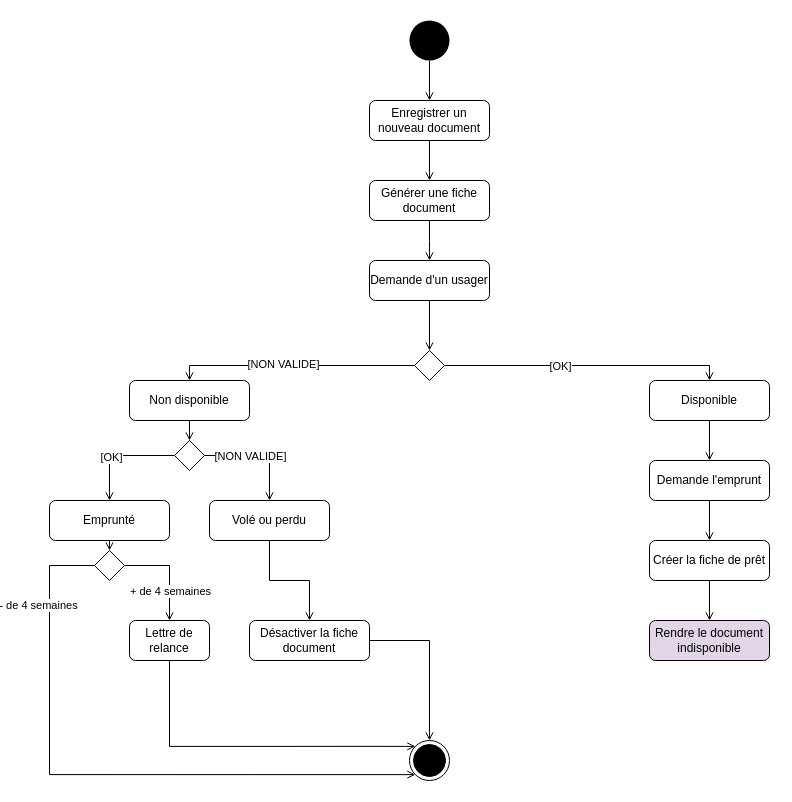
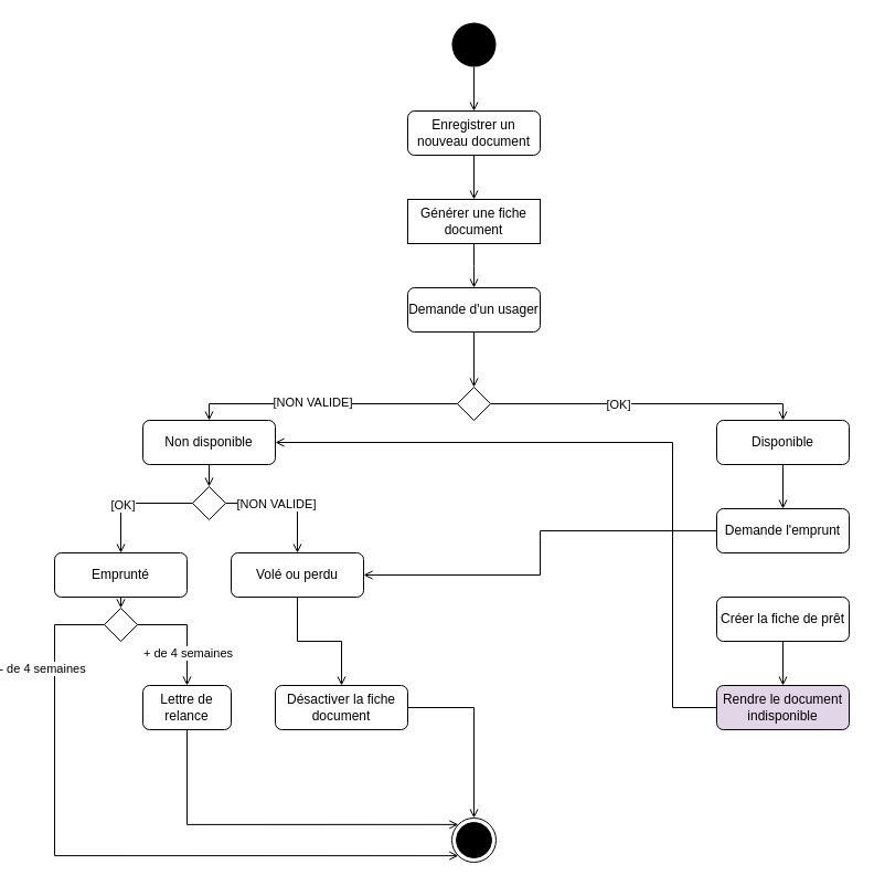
  <mxCell id="0" />
  <mxCell id="1" parent="0" />
  <mxCell id="2" value="" style="edgeStyle=orthogonalEdgeStyle;rounded=0;orthogonalLoop=1;jettySize=auto;html=1;endArrow=open;endFill=0;" edge="1" parent="1" source="3" target="5"><mxGeometry relative="1" as="geometry" /></mxCell>
  <mxCell id="3" value="" style="ellipse;fillColor=#000000;strokeColor=none;" vertex="1" parent="1"><mxGeometry x="380" width="40" height="40" as="geometry" y="20" /></mxCell>
  <mxCell id="4" value="" style="edgeStyle=orthogonalEdgeStyle;rounded=0;orthogonalLoop=1;jettySize=auto;html=1;endArrow=open;endFill=0;" edge="1" parent="1" source="5" target="7"><mxGeometry relative="1" as="geometry" /></mxCell>
  <mxCell id="5" value="Enregistrer un nouveau document" style="rounded=1;whiteSpace=wrap;html=1;" vertex="1" parent="1"><mxGeometry x="340" y="100" width="120" height="40" as="geometry" /></mxCell>
  <mxCell id="6" value="" style="edgeStyle=orthogonalEdgeStyle;rounded=0;orthogonalLoop=1;jettySize=auto;html=1;endArrow=open;endFill=0;" edge="1" parent="1" source="7"><mxGeometry relative="1" as="geometry"><mxPoint x="400" y="260" as="targetPoint" /></mxGeometry></mxCell>
- <mxCell id="7" value="Générer une fiche document" style="rounded=1;whiteSpace=wrap;html=1;" vertex="1" parent="1"><mxGeometry x="340" y="180" width="120" height="40" as="geometry" /></mxCell>
+ <mxCell id="7" value="Générer une fiche document" style="whiteSpace=wrap;html=1;rounded=0;" vertex="1" parent="1"><mxGeometry x="340" y="180" width="120" height="40" as="geometry" /></mxCell>
  <mxCell id="8" value="" style="edgeStyle=orthogonalEdgeStyle;rounded=0;orthogonalLoop=1;jettySize=auto;html=1;startArrow=none;startFill=0;endArrow=open;endFill=0;strokeColor=#000000;" edge="1" parent="1" source="9" target="14"><mxGeometry relative="1" as="geometry" /></mxCell>
  <mxCell id="9" value="Demande d'un usager" style="rounded=1;whiteSpace=wrap;html=1;" vertex="1" parent="1"><mxGeometry x="340" y="260" width="120" height="40" as="geometry" /></mxCell>
  <mxCell id="10" style="edgeStyle=orthogonalEdgeStyle;rounded=0;orthogonalLoop=1;jettySize=auto;html=1;exitX=0;exitY=0.5;exitDx=0;exitDy=0;entryX=0.5;entryY=0;entryDx=0;entryDy=0;startArrow=none;startFill=0;endArrow=open;endFill=0;strokeColor=#000000;" edge="1" parent="1" source="14" target="18"><mxGeometry relative="1" as="geometry"><Array as="points"><mxPoint x="160" y="365" /></Array></mxGeometry></mxCell>
  <mxCell id="11" value="[NON VALIDE]" style="edgeLabel;html=1;align=center;verticalAlign=middle;resizable=0;points=[];" vertex="1" connectable="0" parent="10"><mxGeometry x="0.098" y="-2" relative="1" as="geometry"><mxPoint as="offset" /></mxGeometry></mxCell>
  <mxCell id="12" style="edgeStyle=orthogonalEdgeStyle;rounded=0;orthogonalLoop=1;jettySize=auto;html=1;exitX=1;exitY=0.5;exitDx=0;exitDy=0;entryX=0.5;entryY=0;entryDx=0;entryDy=0;startArrow=none;startFill=0;endArrow=open;endFill=0;strokeColor=#000000;" edge="1" parent="1" source="14" target="16"><mxGeometry relative="1" as="geometry"><Array as="points"><mxPoint x="680" y="365" /></Array></mxGeometry></mxCell>
  <mxCell id="13" value="[OK]" style="edgeLabel;html=1;align=center;verticalAlign=middle;resizable=0;points=[];" vertex="1" connectable="0" parent="12"><mxGeometry x="-0.177" relative="1" as="geometry"><mxPoint as="offset" /></mxGeometry></mxCell>
  <mxCell id="14" value="" style="rhombus;strokeColor=#000000;strokeWidth=1;" vertex="1" parent="1"><mxGeometry x="385" y="350" width="30" height="30" as="geometry" /></mxCell>
  <mxCell id="15" value="" style="edgeStyle=orthogonalEdgeStyle;rounded=0;orthogonalLoop=1;jettySize=auto;html=1;startArrow=none;startFill=0;endArrow=open;endFill=0;strokeColor=#000000;entryX=0.5;entryY=0;entryDx=0;entryDy=0;" edge="1" parent="1" source="16" target="43"><mxGeometry relative="1" as="geometry" /></mxCell>
  <mxCell id="16" value="Disponible" style="rounded=1;whiteSpace=wrap;html=1;" vertex="1" parent="1"><mxGeometry x="620" y="380" width="120" height="40" as="geometry" /></mxCell>
  <mxCell id="17" style="edgeStyle=orthogonalEdgeStyle;rounded=0;orthogonalLoop=1;jettySize=auto;html=1;exitX=0.5;exitY=1;exitDx=0;exitDy=0;entryX=0.5;entryY=0;entryDx=0;entryDy=0;startArrow=none;startFill=0;endArrow=open;endFill=0;strokeColor=#000000;" edge="1" parent="1" source="18" target="27"><mxGeometry relative="1" as="geometry" /></mxCell>
  <mxCell id="18" value="Non disponible" style="rounded=1;whiteSpace=wrap;html=1;" vertex="1" parent="1"><mxGeometry x="100" y="380" width="120" height="40" as="geometry" /></mxCell>
  <mxCell id="19" style="edgeStyle=orthogonalEdgeStyle;rounded=0;orthogonalLoop=1;jettySize=auto;html=1;exitX=0.5;exitY=1;exitDx=0;exitDy=0;entryX=0.5;entryY=0;entryDx=0;entryDy=0;startArrow=none;startFill=0;endArrow=open;endFill=0;strokeColor=#000000;" edge="1" parent="1" source="20" target="33"><mxGeometry relative="1" as="geometry" /></mxCell>
  <mxCell id="20" value="Emprunté" style="rounded=1;whiteSpace=wrap;html=1;" vertex="1" parent="1"><mxGeometry x="20" y="500" width="120" height="40" as="geometry" /></mxCell>
  <mxCell id="21" style="edgeStyle=orthogonalEdgeStyle;rounded=0;orthogonalLoop=1;jettySize=auto;html=1;exitX=0.5;exitY=1;exitDx=0;exitDy=0;entryX=0.5;entryY=0;entryDx=0;entryDy=0;startArrow=none;startFill=0;endArrow=open;endFill=0;strokeColor=#000000;" edge="1" parent="1" source="22" target="29"><mxGeometry relative="1" as="geometry" /></mxCell>
  <mxCell id="22" value="Volé ou perdu" style="rounded=1;whiteSpace=wrap;html=1;" vertex="1" parent="1"><mxGeometry x="180" y="500" width="120" height="40" as="geometry" /></mxCell>
  <mxCell id="23" style="edgeStyle=orthogonalEdgeStyle;rounded=0;orthogonalLoop=1;jettySize=auto;html=1;exitX=0;exitY=0.5;exitDx=0;exitDy=0;entryX=0.5;entryY=0;entryDx=0;entryDy=0;startArrow=none;startFill=0;endArrow=open;endFill=0;strokeColor=#000000;" edge="1" parent="1" source="27" target="20"><mxGeometry relative="1" as="geometry" /></mxCell>
  <mxCell id="24" value="[OK]" style="edgeLabel;html=1;align=center;verticalAlign=middle;resizable=0;points=[];" vertex="1" connectable="0" parent="23"><mxGeometry x="0.164" y="1" relative="1" as="geometry"><mxPoint as="offset" /></mxGeometry></mxCell>
  <mxCell id="25" style="edgeStyle=orthogonalEdgeStyle;rounded=0;orthogonalLoop=1;jettySize=auto;html=1;exitX=1;exitY=0.5;exitDx=0;exitDy=0;startArrow=none;startFill=0;endArrow=open;endFill=0;strokeColor=#000000;" edge="1" parent="1" source="27" target="22"><mxGeometry relative="1" as="geometry" /></mxCell>
  <mxCell id="26" value="[NON VALIDE]" style="edgeLabel;html=1;align=center;verticalAlign=middle;resizable=0;points=[];" vertex="1" connectable="0" parent="25"><mxGeometry x="0.091" y="-1" relative="1" as="geometry"><mxPoint x="-15" y="-1" as="offset" /></mxGeometry></mxCell>
  <mxCell id="27" value="" style="rhombus;strokeColor=#000000;strokeWidth=1;" vertex="1" parent="1"><mxGeometry x="145" y="440" width="30" height="30" as="geometry" /></mxCell>
  <mxCell id="28" style="edgeStyle=orthogonalEdgeStyle;rounded=0;orthogonalLoop=1;jettySize=auto;html=1;exitX=1;exitY=0.5;exitDx=0;exitDy=0;entryX=0.5;entryY=0;entryDx=0;entryDy=0;startArrow=none;startFill=0;endArrow=open;endFill=0;strokeColor=#000000;" edge="1" parent="1" source="29" target="36"><mxGeometry relative="1" as="geometry" /></mxCell>
  <mxCell id="29" value="Désactiver la fiche document" style="rounded=1;whiteSpace=wrap;html=1;" vertex="1" parent="1"><mxGeometry x="220" y="620" width="120" height="40" as="geometry" /></mxCell>
  <mxCell id="30" style="edgeStyle=orthogonalEdgeStyle;rounded=0;orthogonalLoop=1;jettySize=auto;html=1;exitX=0;exitY=0.5;exitDx=0;exitDy=0;entryX=0;entryY=1;entryDx=0;entryDy=0;startArrow=none;startFill=0;endArrow=open;endFill=0;strokeColor=#000000;" edge="1" parent="1" source="33" target="36"><mxGeometry relative="1" as="geometry"><mxPoint x="20" y="580" as="targetPoint" /><Array as="points"><mxPoint x="20" y="565" /><mxPoint x="20" y="774" /></Array></mxGeometry></mxCell>
  <mxCell id="31" value="- de 4 semaines" style="edgeLabel;html=1;align=center;verticalAlign=middle;resizable=0;points=[];" vertex="1" connectable="0" parent="30"><mxGeometry x="0.08" y="-1" relative="1" as="geometry"><mxPoint x="-92" y="-171" as="offset" /></mxGeometry></mxCell>
  <mxCell id="32" style="edgeStyle=orthogonalEdgeStyle;rounded=0;orthogonalLoop=1;jettySize=auto;html=1;exitX=1;exitY=0.5;exitDx=0;exitDy=0;entryX=0.5;entryY=0;entryDx=0;entryDy=0;startArrow=none;startFill=0;endArrow=open;endFill=0;strokeColor=#000000;" edge="1" parent="1" source="33" target="35"><mxGeometry relative="1" as="geometry"><Array as="points"><mxPoint x="140" y="565" /></Array></mxGeometry></mxCell>
  <mxCell id="33" value="" style="rhombus;strokeColor=#000000;strokeWidth=1;" vertex="1" parent="1"><mxGeometry x="65" y="550" width="30" height="30" as="geometry" /></mxCell>
  <mxCell id="34" style="edgeStyle=orthogonalEdgeStyle;rounded=0;orthogonalLoop=1;jettySize=auto;html=1;exitX=0.5;exitY=1;exitDx=0;exitDy=0;startArrow=none;startFill=0;endArrow=open;endFill=0;strokeColor=#000000;entryX=0;entryY=0;entryDx=0;entryDy=0;" edge="1" parent="1" source="35" target="36"><mxGeometry relative="1" as="geometry"><mxPoint x="380" y="740" as="targetPoint" /><Array as="points"><mxPoint x="140" y="746" /></Array></mxGeometry></mxCell>
  <mxCell id="35" value="Lettre de relance" style="rounded=1;whiteSpace=wrap;html=1;" vertex="1" parent="1"><mxGeometry x="100" y="620" width="80" height="40" as="geometry" /></mxCell>
  <mxCell id="36" value="" style="ellipse;html=1;shape=endState;fillColor=#000000;strokeColor=#000000;" vertex="1" parent="1"><mxGeometry x="380" y="740" width="40" height="40" as="geometry" /></mxCell>
  <mxCell id="37" value="+ de 4 semaines" style="edgeLabel;html=1;align=center;verticalAlign=middle;resizable=0;points=[];" vertex="1" connectable="0" parent="1"><mxGeometry x="140" y="590" as="geometry" /></mxCell>
  <mxCell id="38" value="" style="edgeStyle=orthogonalEdgeStyle;rounded=0;orthogonalLoop=1;jettySize=auto;html=1;startArrow=none;startFill=0;endArrow=open;endFill=0;strokeColor=#000000;" edge="1" parent="1" source="39" target="41"><mxGeometry relative="1" as="geometry" /></mxCell>
  <mxCell id="39" value="Créer la fiche de prêt" style="rounded=1;whiteSpace=wrap;html=1;" vertex="1" parent="1"><mxGeometry x="620" y="540" width="120" height="40" as="geometry" /></mxCell>
+ <mxCell id="40" style="edgeStyle=orthogonalEdgeStyle;rounded=0;orthogonalLoop=1;jettySize=auto;html=1;exitX=0;exitY=0.5;exitDx=0;exitDy=0;entryX=1;entryY=0.5;entryDx=0;entryDy=0;startArrow=none;startFill=0;endArrow=open;endFill=0;strokeColor=#000000;" edge="1" parent="1" source="41" target="18"><mxGeometry relative="1" as="geometry"><Array as="points"><mxPoint x="580" y="640" /><mxPoint x="580" y="400" /></Array></mxGeometry></mxCell>
  <mxCell id="41" value="Rendre le document indisponible" style="rounded=1;whiteSpace=wrap;html=1;fillColor=#e1d5e7;" vertex="1" parent="1"><mxGeometry x="620" y="620" width="120" height="40" as="geometry" /></mxCell>
- <mxCell id="42" value="" style="edgeStyle=orthogonalEdgeStyle;rounded=0;orthogonalLoop=1;jettySize=auto;html=1;startArrow=none;startFill=0;endArrow=open;endFill=0;strokeColor=#000000;entryX=0.5;entryY=0;entryDx=0;entryDy=0;" edge="1" parent="1" source="43" target="39"><mxGeometry relative="1" as="geometry"><mxPoint x="680" y="530" as="targetPoint" /></mxGeometry></mxCell>
+ <mxCell id="42" value="" style="edgeStyle=orthogonalEdgeStyle;rounded=0;orthogonalLoop=1;jettySize=auto;html=1;startArrow=none;startFill=0;endArrow=open;endFill=0;strokeColor=#000000;" edge="1" parent="1" source="43" target="22"><mxGeometry relative="1" as="geometry"><mxPoint x="680" y="530" as="targetPoint" /></mxGeometry></mxCell>
  <mxCell id="43" value="Demande l'emprunt" style="rounded=1;whiteSpace=wrap;html=1;" vertex="1" parent="1"><mxGeometry x="620" y="460" width="120" height="40" as="geometry" /></mxCell>
